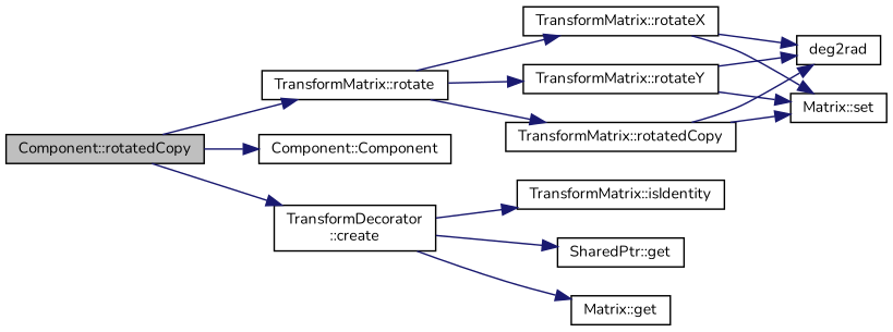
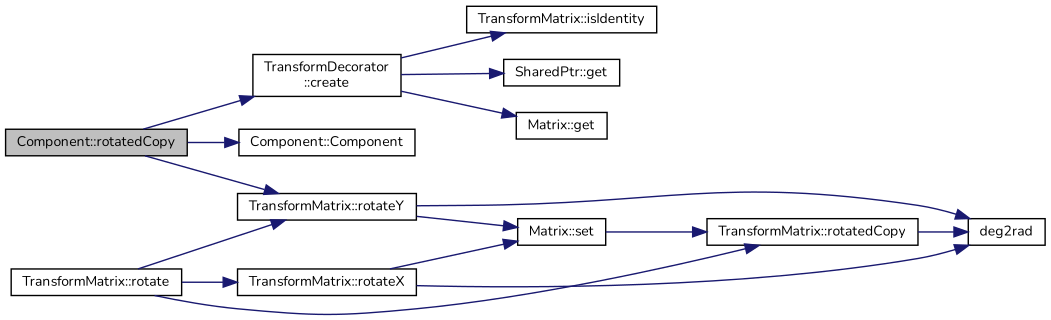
  digraph {
    fontname=Nunito
    rankdir=LR
    node [color=black fillcolor=white fontname=Nunito fontsize=10 shape=record style=filled]
    edge [color=midnightblue fontname=Nunito fontsize=10 labelfontname=Helvetica labelfontsize=10 style=solid]
    n1 [fillcolor=grey75 fontcolor=black height=0.2 label="Component::rotatedCopy" width=0.4]
    n2 [height=0.2 label="TransformMatrix::rotate" width=0.4]
    n3 [height=0.2 label="Component::Component" width=0.4]
    n4 [height=0.2 label="TransformDecorator\l::create" width=0.4]
    n5 [height=0.2 label="TransformMatrix::rotateX" width=0.4]
    n6 [height=0.2 label="TransformMatrix::rotateY" width=0.4]
    n7 [height=0.2 label="TransformMatrix::rotatedCopy" width=0.4]
    n8 [height=0.2 label="TransformMatrix::isIdentity" width=0.4]
    n9 [height=0.2 label="SharedPtr::get" width=0.4]
    n10 [height=0.2 label="Matrix::get" width=0.4]
    n11 [height=0.2 label=deg2rad width=0.4]
    n12 [height=0.2 label="Matrix::set" width=0.4]
-   n1 -> n2
+   n1 -> n6
    n1 -> n3
    n1 -> n4
    n2 -> n5
    n2 -> n6
    n2 -> n7
    n4 -> n8
    n4 -> n9
    n4 -> n10
    n5 -> n11
    n5 -> n12
    n6 -> n11
    n6 -> n12
    n7 -> n11
-   n7 -> n12
+   n12 -> n7
  }
